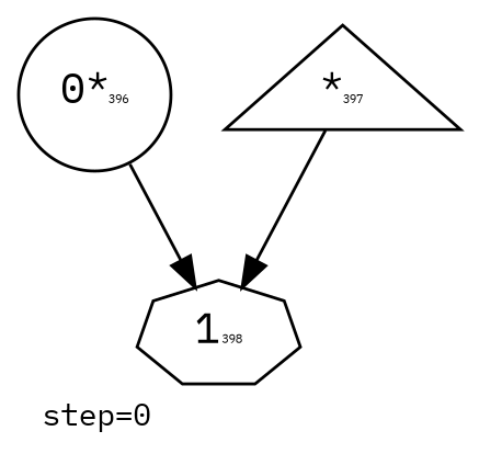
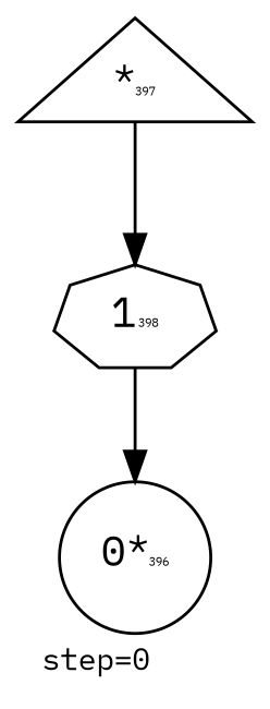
  digraph {
    fontsize=10
    label="step=0"
    labeljust=left
    labelloc=bottom
    fontname="IBM Plex Mono"
    node [color=black labelfontcolor=black peripheries=1 fontname="IBM Plex Mono"]
    edge [color=black fontname="IBM Plex Mono"]
    n1 [label=<0<SUP>*</SUP><FONT POINT-SIZE='4'>396</FONT>> shape=circle]
    n2 [label=<<SUP>*</SUP><FONT POINT-SIZE='4'>397</FONT>> shape=triangle]
    n3 [label=<1<FONT POINT-SIZE='4'>398</FONT>> shape=septagon labelfontcolor=""]
    n2 -> n3
-   n1 -> n3
+   n3 -> n1
  }
